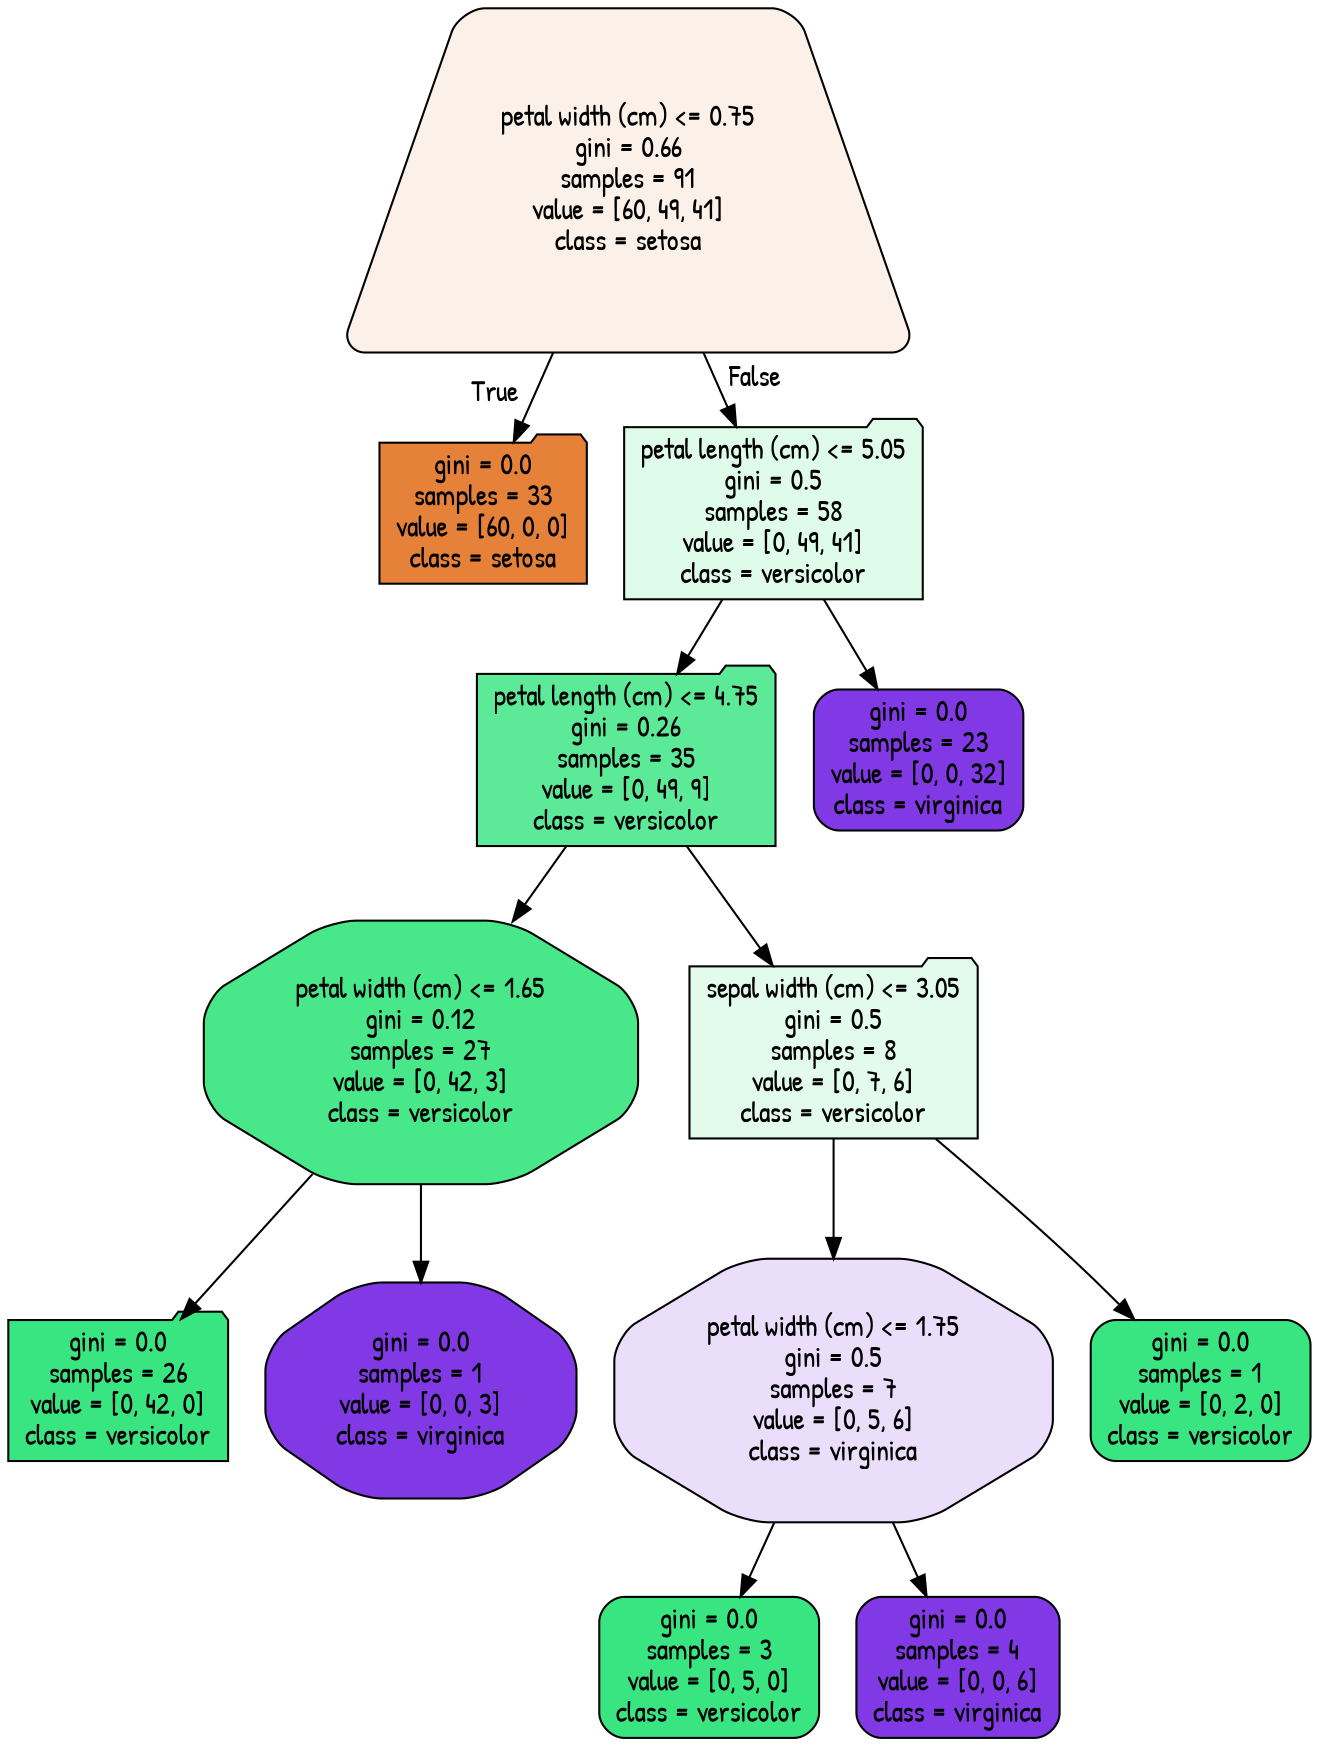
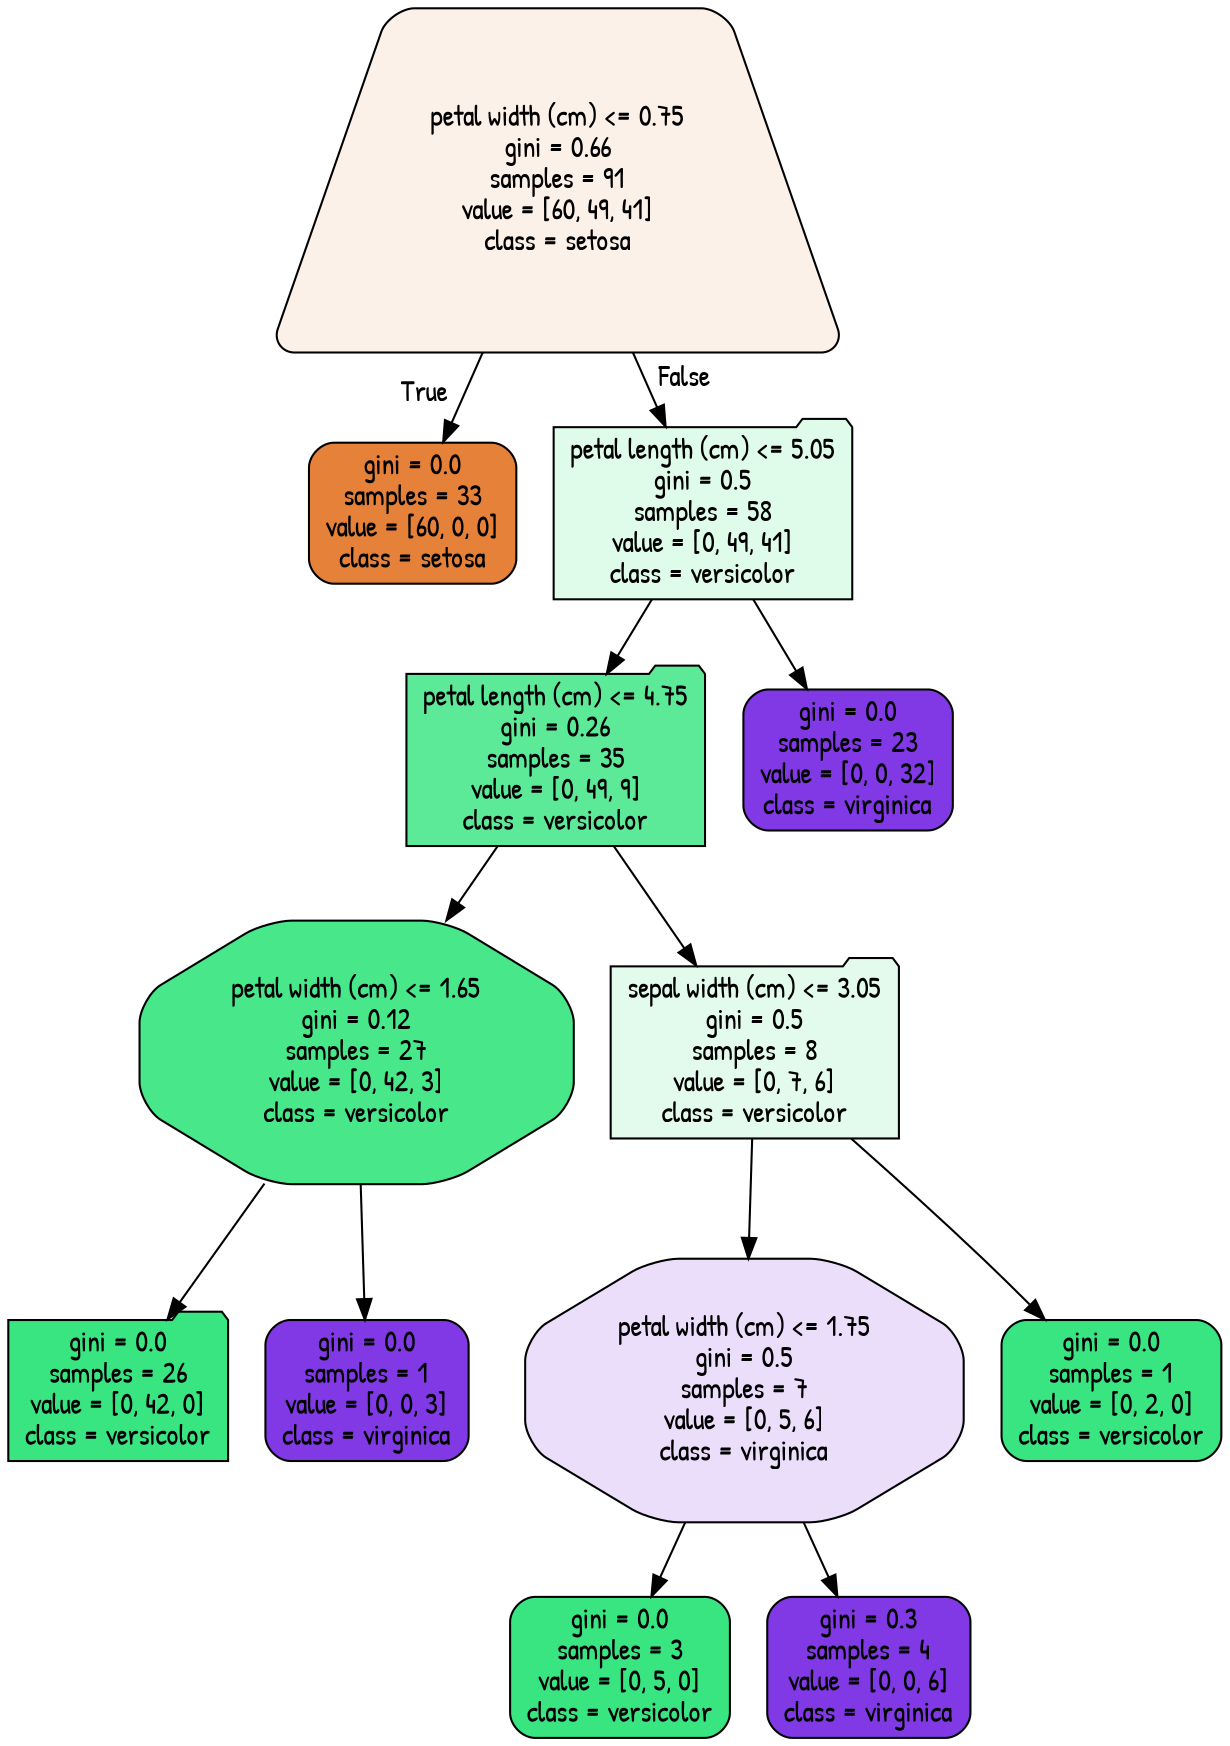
  digraph {
    fontname="Patrick Hand"
    node [color=black fillcolor="#8139e5" fontname="Patrick Hand" shape=folder style="filled, rounded"]
    edge [fontname="Patrick Hand"]
    n1 [fillcolor="#fcf1e9" label="petal width (cm) <= 0.75\ngini = 0.66\nsamples = 91\nvalue = [60, 49, 41]\nclass = setosa" shape=trapezium]
-   n2 [fillcolor="#e58139" label="gini = 0.0\nsamples = 33\nvalue = [60, 0, 0]\nclass = setosa"]
+   n2 [fillcolor="#e58139" label="gini = 0.0\nsamples = 33\nvalue = [60, 0, 0]\nclass = setosa" shape=box]
    n3 [fillcolor="#dffbea" label="petal length (cm) <= 5.05\ngini = 0.5\nsamples = 58\nvalue = [0, 49, 41]\nclass = versicolor"]
    n4 [fillcolor="#5dea98" label="petal length (cm) <= 4.75\ngini = 0.26\nsamples = 35\nvalue = [0, 49, 9]\nclass = versicolor"]
    n5 [label="gini = 0.0\nsamples = 23\nvalue = [0, 0, 32]\nclass = virginica" shape=box]
    n6 [fillcolor="#47e78a" label="petal width (cm) <= 1.65\ngini = 0.12\nsamples = 27\nvalue = [0, 42, 3]\nclass = versicolor" shape=octagon]
    n7 [fillcolor="#e3fbed" label="sepal width (cm) <= 3.05\ngini = 0.5\nsamples = 8\nvalue = [0, 7, 6]\nclass = versicolor"]
    n8 [fillcolor="#39e581" label="gini = 0.0\nsamples = 26\nvalue = [0, 42, 0]\nclass = versicolor"]
-   n9 [label="gini = 0.0\nsamples = 1\nvalue = [0, 0, 3]\nclass = virginica" shape=octagon]
+   n9 [label="gini = 0.0\nsamples = 1\nvalue = [0, 0, 3]\nclass = virginica" shape=box]
    n10 [fillcolor="#eadefb" label="petal width (cm) <= 1.75\ngini = 0.5\nsamples = 7\nvalue = [0, 5, 6]\nclass = virginica" shape=octagon]
    n11 [fillcolor="#39e581" label="gini = 0.0\nsamples = 1\nvalue = [0, 2, 0]\nclass = versicolor" shape=box]
    n12 [fillcolor="#39e581" label="gini = 0.0\nsamples = 3\nvalue = [0, 5, 0]\nclass = versicolor" shape=box]
-   n13 [label="gini = 0.0\nsamples = 4\nvalue = [0, 0, 6]\nclass = virginica" shape=box]
+   n13 [label="gini = 0.3\nsamples = 4\nvalue = [0, 0, 6]\nclass = virginica" shape=box]
    n1 -> n2 [headlabel=True labelangle=45 labeldistance=2.5]
    n1 -> n3 [headlabel=False labelangle=-45 labeldistance=2.5]
    n3 -> n4
    n3 -> n5
    n4 -> n6
    n4 -> n7
    n6 -> n8
    n6 -> n9
    n7 -> n10
    n7 -> n11
    n10 -> n12
    n10 -> n13
  }
